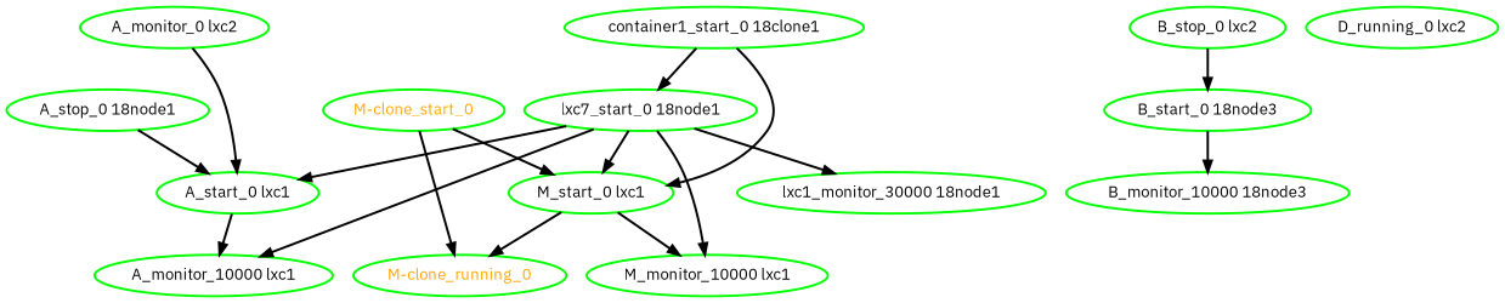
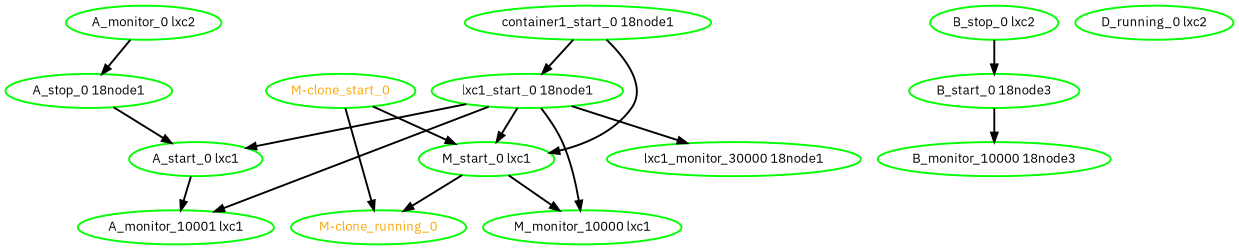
  digraph {
    fontname="IBM Plex Sans"
    node [color=green fontcolor=black fontname="IBM Plex Sans" style=bold]
    edge [fontname="IBM Plex Sans" style=bold]
    "A_monitor_0 lxc2"
    "A_start_0 lxc1"
-   "A_monitor_10000 lxc1"
+   "A_monitor_10000 lxc1" [label="A_monitor_10001 lxc1"]
    "A_stop_0 18node1"
    "B_start_0 18node3"
    "B_monitor_10000 18node3"
    "B_stop_0 lxc2"
    n8 [label="D_running_0 lxc2"]
    "M-clone_running_0" [fontcolor=orange]
    "M-clone_start_0" [fontcolor=orange]
    "M_start_0 lxc1"
    "M_monitor_10000 lxc1"
-   "container1_start_0 18node1" [label="container1_start_0 18clone1"]
-   "lxc1_start_0 18node1" [label="lxc7_start_0 18node1"]
+   "container1_start_0 18node1"
+   "lxc1_start_0 18node1"
    "lxc1_monitor_30000 18node1"
-   "A_monitor_0 lxc2" -> "A_start_0 lxc1"
+   "A_monitor_0 lxc2" -> "A_stop_0 18node1"
    "A_start_0 lxc1" -> "A_monitor_10000 lxc1"
    "A_stop_0 18node1" -> "A_start_0 lxc1"
    "B_start_0 18node3" -> "B_monitor_10000 18node3"
    "B_stop_0 lxc2" -> "B_start_0 18node3"
    "M-clone_start_0" -> "M-clone_running_0"
    "M-clone_start_0" -> "M_start_0 lxc1"
    "M_start_0 lxc1" -> "M-clone_running_0"
    "M_start_0 lxc1" -> "M_monitor_10000 lxc1"
    "container1_start_0 18node1" -> "M_start_0 lxc1"
    "container1_start_0 18node1" -> "lxc1_start_0 18node1"
    "lxc1_start_0 18node1" -> "A_start_0 lxc1"
    "lxc1_start_0 18node1" -> "A_monitor_10000 lxc1"
    "lxc1_start_0 18node1" -> "M_start_0 lxc1"
    "lxc1_start_0 18node1" -> "M_monitor_10000 lxc1"
    "lxc1_start_0 18node1" -> "lxc1_monitor_30000 18node1"
  }
